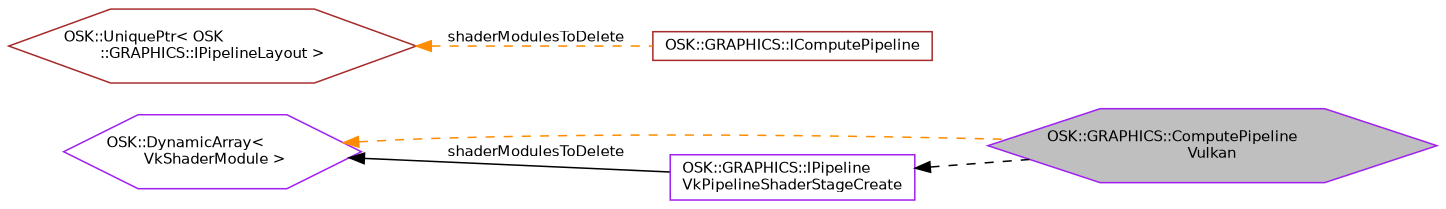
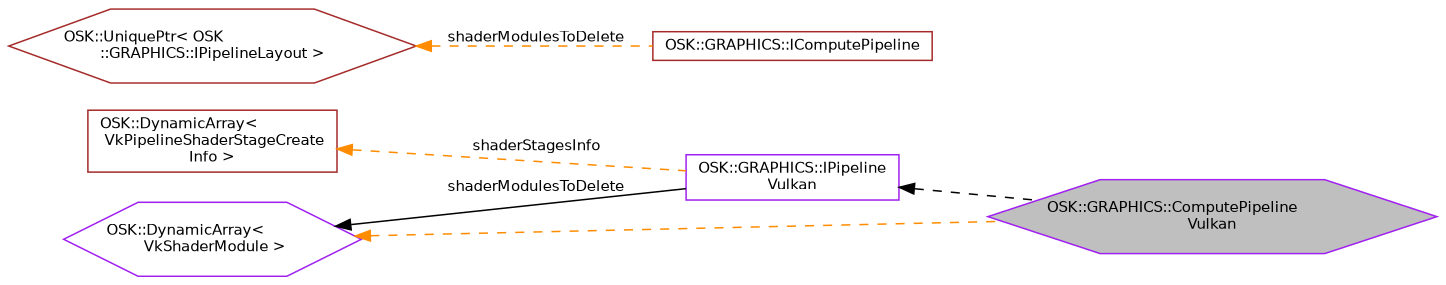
  digraph {
    rankdir=LR
    node [color=purple fillcolor=white fontname=Helvetica fontsize=10 shape=hexagon style=filled]
    edge [color=darkorange dir=back fontname=Helvetica fontsize=10 labelfontname=Helvetica labelfontsize=10 style=dashed]
    n1 [fillcolor=grey75 fontcolor=black height=0.2 label="OSK::GRAPHICS::ComputePipeline\lVulkan" width=0.4]
    n2 [color=brown height=0.2 label="OSK::GRAPHICS::IComputePipeline" shape=box width=0.4]
    n3 [color=brown height=0.2 label="OSK::UniquePtr\< OSK\l::GRAPHICS::IPipelineLayout \>" width=0.4]
-   n4 [height=0.2 label="OSK::GRAPHICS::IPipeline\lVkPipelineShaderStageCreate" shape=box width=0.4]
+   n4 [height=0.2 label="OSK::GRAPHICS::IPipeline\lVulkan" shape=box width=0.4]
+   n5 [color=brown height=0.2 label="OSK::DynamicArray\<\l VkPipelineShaderStageCreate\lInfo \>" shape=box width=0.4]
    n6 [height=0.2 label="OSK::DynamicArray\<\l VkShaderModule \>" width=0.4]
    n3 -> n2 [label=" shaderModulesToDelete"]
    n4 -> n1 [color=black]
+   n5 -> n4 [label=" shaderStagesInfo"]
    n6 -> n1
    n6 -> n4 [color=black label=" shaderModulesToDelete" style=solid]
  }
